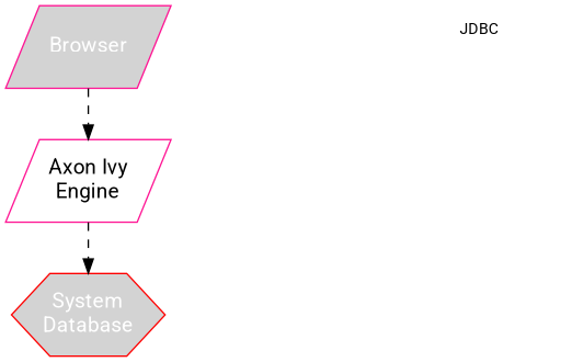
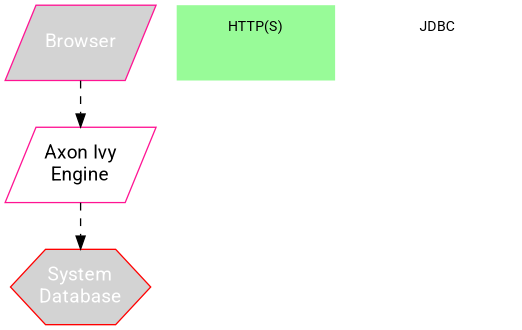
  digraph {
    node [color=deeppink fixedsize=true fontcolor=black fontname="Roboto,Helvetica Neue,Arial,sans-serif" fontsize=15 margin=0 shape=parallelogram style=filled fillcolor=lightgrey]
    edge [style=dashed]
    n1 [fontcolor=white height=0.8 label=Browser width=1.5]
    n2 [height=0.8 label="Axon Ivy\nEngine" width=1.5 fillcolor=white]
    n3 [color=red fontcolor=white height=0.8 label="System\nDatabase" shape=hexagon width=1.5]
+   n4 [fillcolor=palegreen fontsize=11 height=0.8 label="HTTP(S)\n \n " shape=none width=1.7]
    n5 [color=red fillcolor=white fontsize=11 height=0.8 label="JDBC\n \n " shape=none width=1.7]
    n1 -> n2
    n2 -> n3
  }
